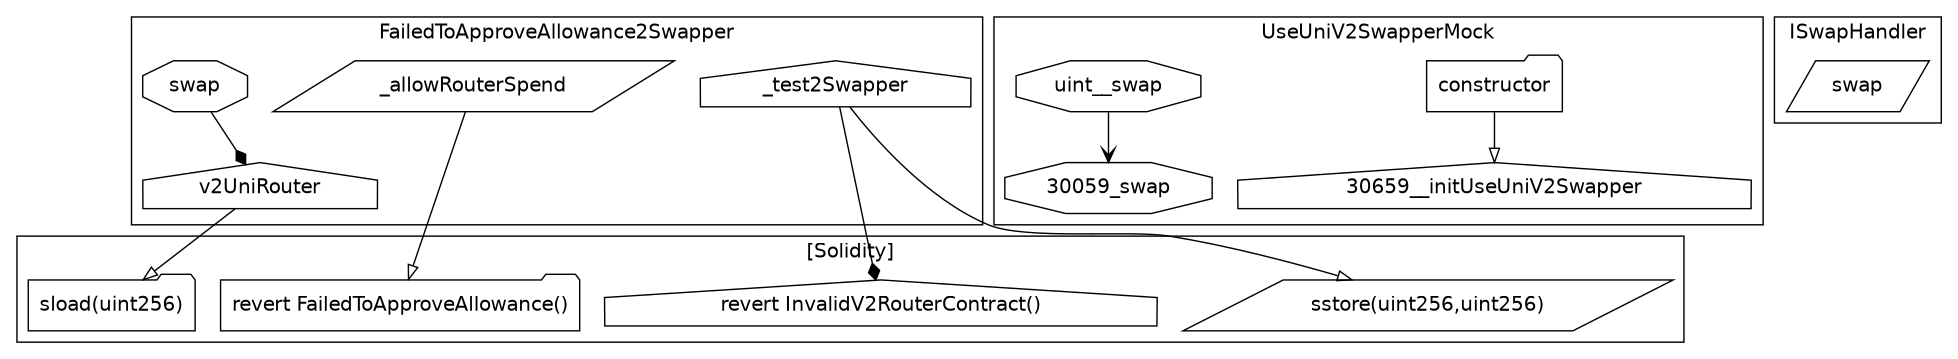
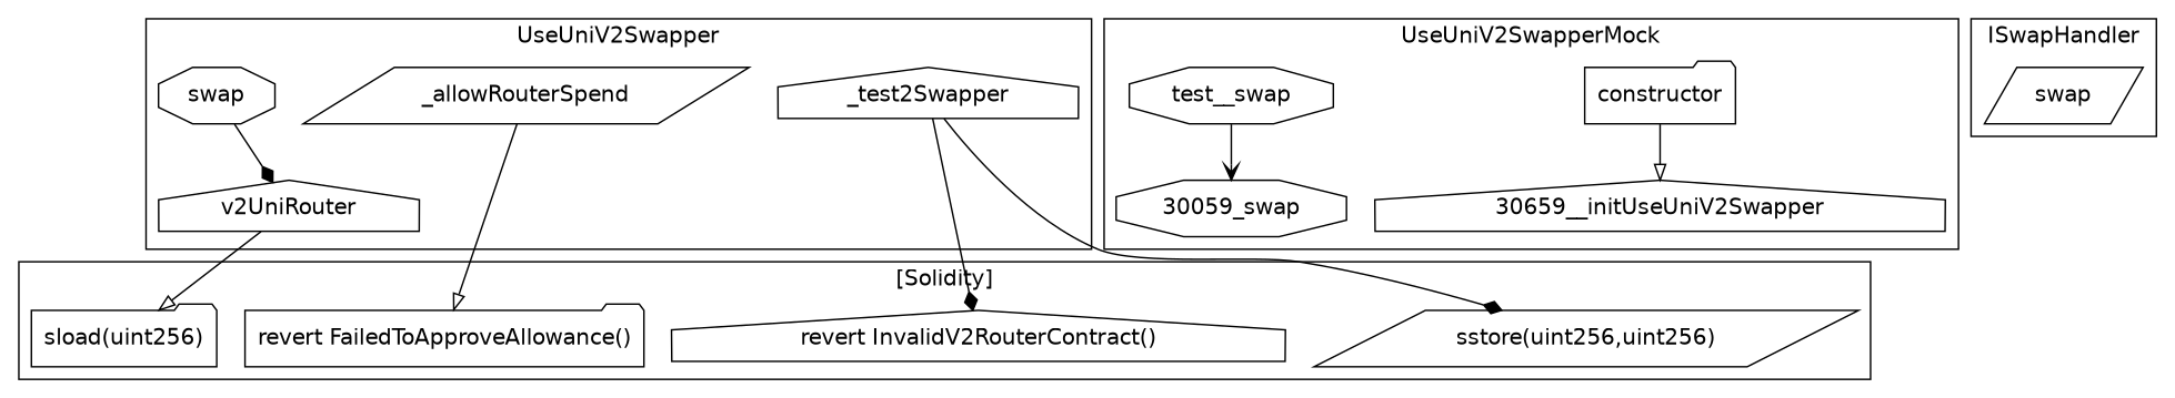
  strict digraph {
    fontname="DejaVu Sans"
    node [fontname="DejaVu Sans" shape=house]
    edge [arrowhead=onormal fontname="DejaVu Sans"]
    n1 [label=v2UniRouter]
    n2 [label=_allowRouterSpend shape=parallelogram]
    n3 [label=swap shape=octagon]
    n4 [label=_test2Swapper]
    n5 [label=constructor shape=folder]
    "30659__initUseUniV2Swapper"
-   n7 [label=uint__swap shape=octagon]
+   n7 [label=test__swap shape=octagon]
    n8 [label="30059_swap" shape=octagon]
    n9 [label=swap shape=parallelogram]
    "sload(uint256)" [shape=folder]
    "revert FailedToApproveAllowance()" [shape=folder]
    "revert InvalidV2RouterContract()"
    "sstore(uint256,uint256)" [shape=parallelogram]
    subgraph cluster_1 {
-     label=FailedToApproveAllowance2Swapper
+     label=UseUniV2Swapper
      n1
      n2
      n3
      n4
    }
    subgraph cluster_2 {
      label=UseUniV2SwapperMock
      n5
      "30659__initUseUniV2Swapper"
      n7
      n8
    }
    subgraph cluster_3 {
      label=ISwapHandler
      n9
    }
    subgraph cluster_4 {
      label="[Solidity]"
      "sload(uint256)"
      "revert FailedToApproveAllowance()"
      "revert InvalidV2RouterContract()"
      "sstore(uint256,uint256)"
    }
    n1 -> "sload(uint256)"
    n2 -> "revert FailedToApproveAllowance()"
    n3 -> n1 [arrowhead=diamond]
    n4 -> "revert InvalidV2RouterContract()" [arrowhead=diamond]
-   n4 -> "sstore(uint256,uint256)"
+   n4 -> "sstore(uint256,uint256)" [arrowhead=diamond]
    n5 -> "30659__initUseUniV2Swapper"
    n7 -> n8 [arrowhead=vee]
  }
